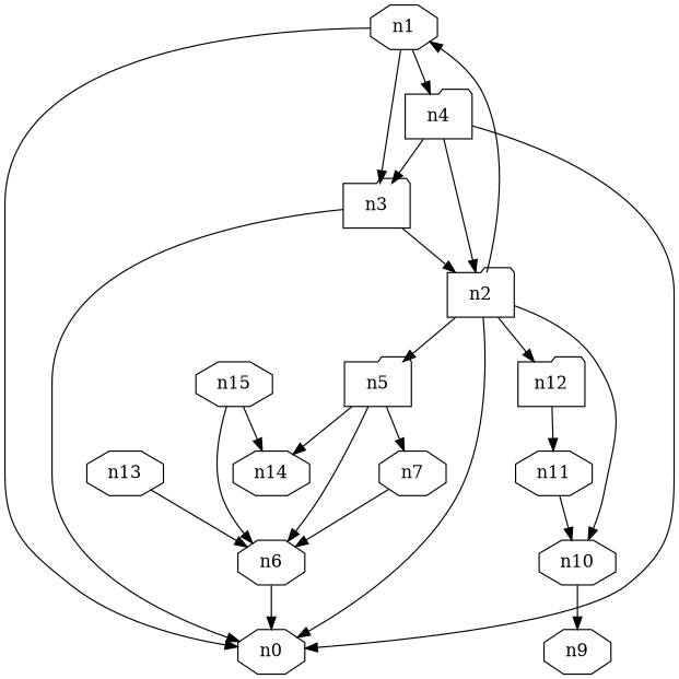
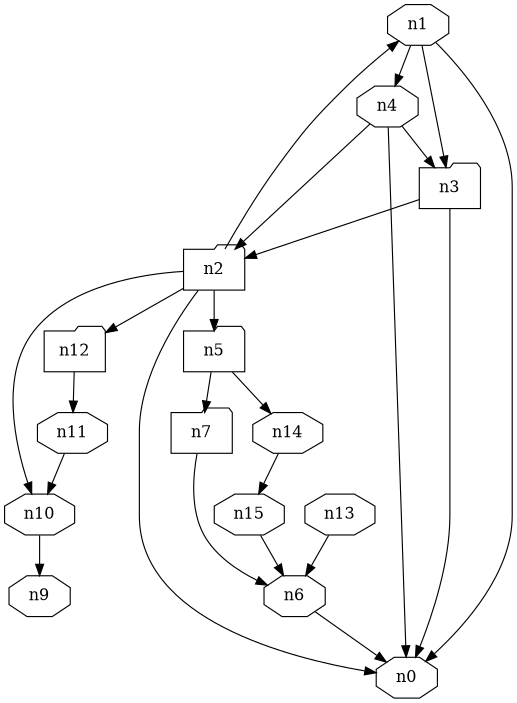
  digraph {
    node [shape=octagon]
    n1
    n0
    n3 [shape=folder]
-   n4 [shape=folder]
+   n4
    n2 [shape=folder]
    n5 [shape=folder]
    n10
    n12 [shape=folder]
    n6
-   n7
+   n7 [shape=folder]
    n14
    n9
    n11
    n15
    n13
    n1 -> n0
    n1 -> n3
    n1 -> n4
    n3 -> n0
    n3 -> n2
    n4 -> n0
    n4 -> n3
    n4 -> n2
    n2 -> n1
    n2 -> n0
    n2 -> n5
    n2 -> n10
    n2 -> n12
-   n5 -> n6
    n5 -> n7
    n5 -> n14
    n10 -> n9
    n12 -> n11
    n6 -> n0
    n7 -> n6
-   n15 -> n14
+   n14 -> n15
    n11 -> n10
    n15 -> n6
    n13 -> n6
  }
